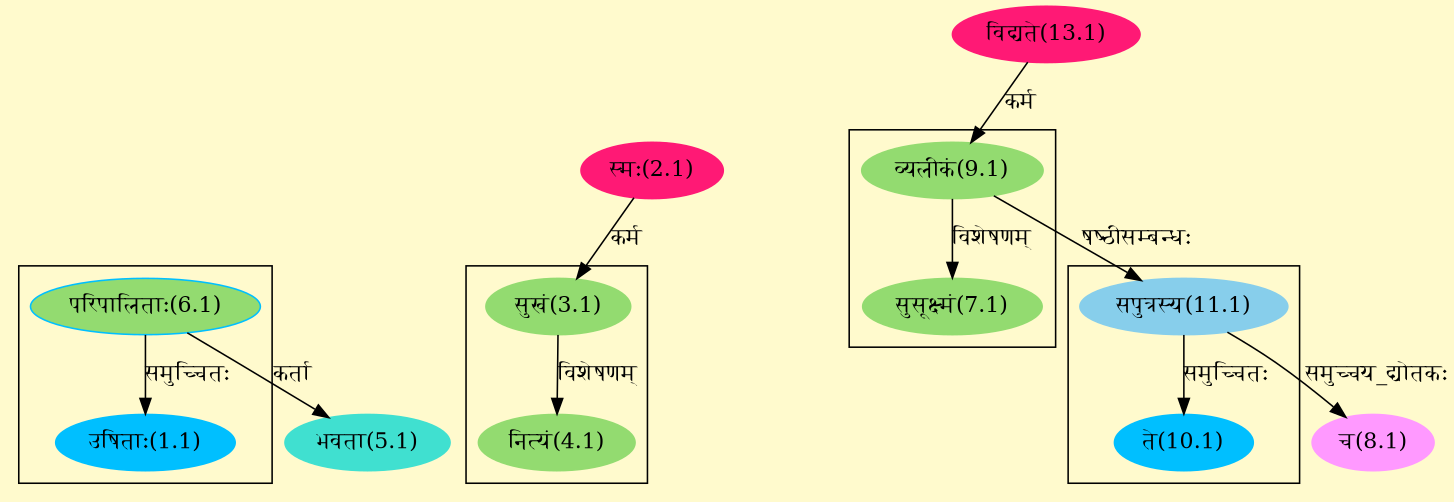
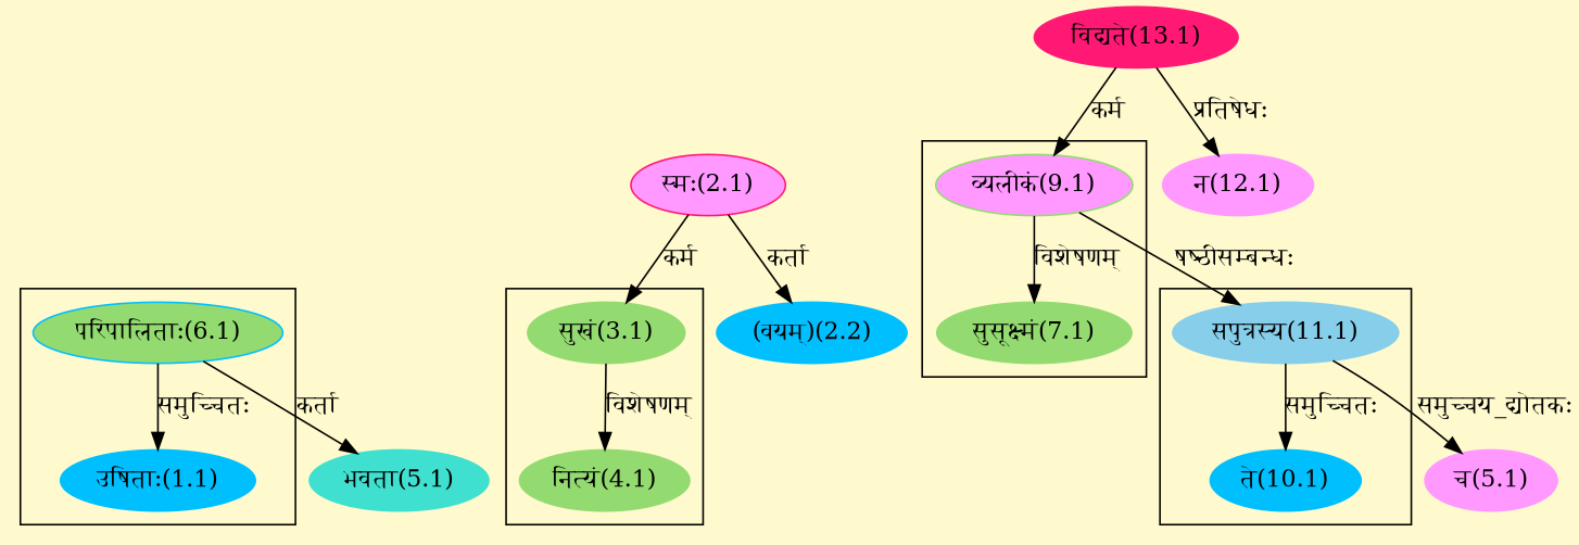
  digraph {
    bgcolor=lemonchiffon1
    compound=true
    rankdir=BT
    node [color="#00BFFF" style=filled]
    edge [dir=back]
    n1 [label="उषिताः(1.1)"]
    n2 [fillcolor="#93DB70" label="परिपालिताः(6.1)"]
    n3 [color="#93DB70" label="नित्यं(4.1)"]
    n4 [color="#93DB70" label="सुखं(3.1)"]
    n5 [color="#93DB70" label="सुसूक्ष्मं(7.1)"]
-   n6 [color="#93DB70" label="व्यलीकं(9.1)"]
+   n6 [color="#93DB70" label="व्यलीकं(9.1)" fillcolor="#FF99FF"]
    n7 [label="ते(10.1)"]
    n8 [color="#87CEEB" label="सपुत्रस्य(11.1)"]
-   n9 [color="#FF1975" label="स्मः(2.1)"]
+   n9 [color="#FF1975" label="स्मः(2.1)" fillcolor="#FF99FF"]
    n10 [color="#FF1975" label="विद्यते(13.1)"]
+   n11 [label="(वयम्)(2.2)"]
    n12 [color="#40E0D0" label="भवता(5.1)"]
-   n13 [color="#FF99FF" label="च(8.1)"]
+   n13 [color="#FF99FF" label="च(5.1)"]
+   n14 [color="#FF99FF" label="न(12.1)"]
    subgraph cluster_1 {
      n1
      n2
    }
    subgraph cluster_2 {
      n3
      n4
    }
    subgraph cluster_3 {
      n5
      n6
    }
    subgraph cluster_4 {
      n7
      n8
    }
    n1 -> n2 [label="समुच्चितः"]
    n3 -> n4 [label="विशेषणम्"]
    n4 -> n9 [label="कर्म"]
    n5 -> n6 [label="विशेषणम्"]
    n6 -> n10 [label="कर्म"]
    n7 -> n8 [label="समुच्चितः"]
    n8 -> n6 [label="षष्ठीसम्बन्धः"]
+   n11 -> n9 [label="कर्ता"]
    n12 -> n2 [label="कर्ता"]
    n13 -> n8 [label="समुच्चय_द्योतकः"]
+   n14 -> n10 [label="प्रतिषेधः"]
  }
